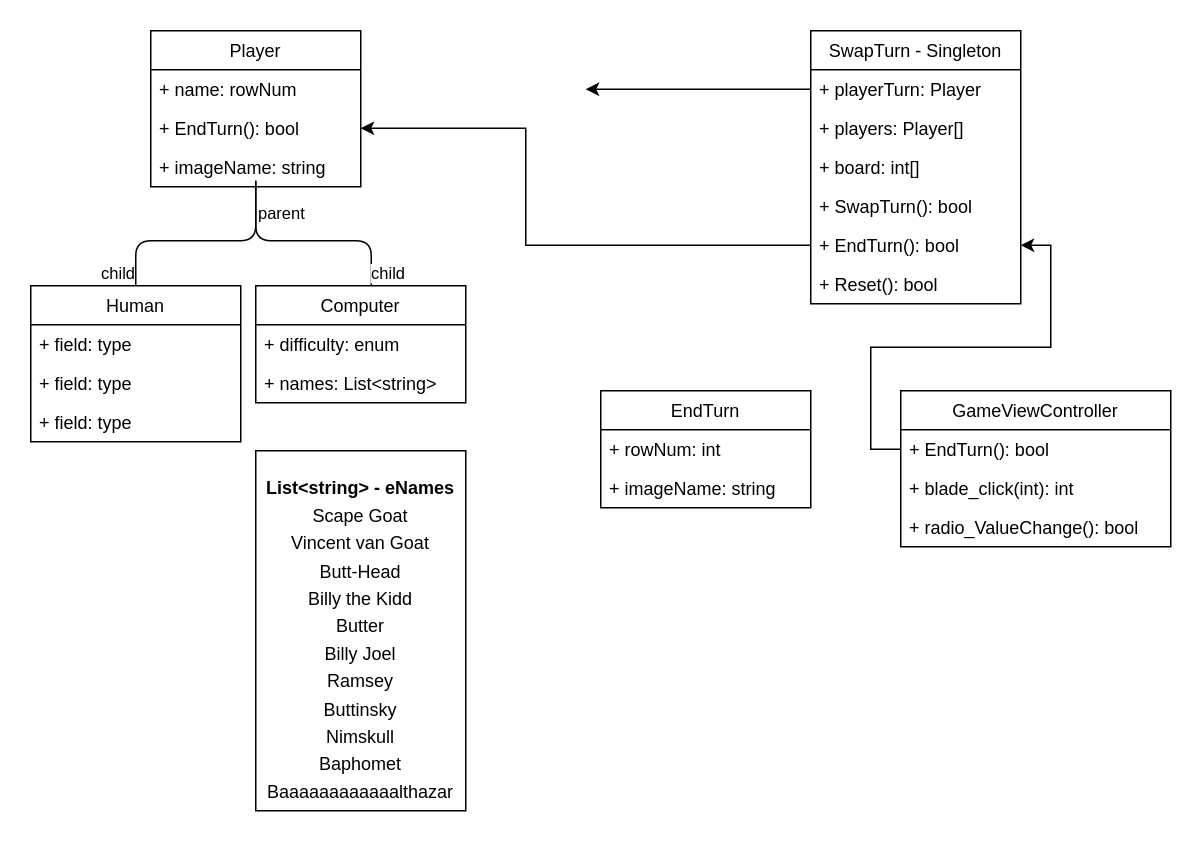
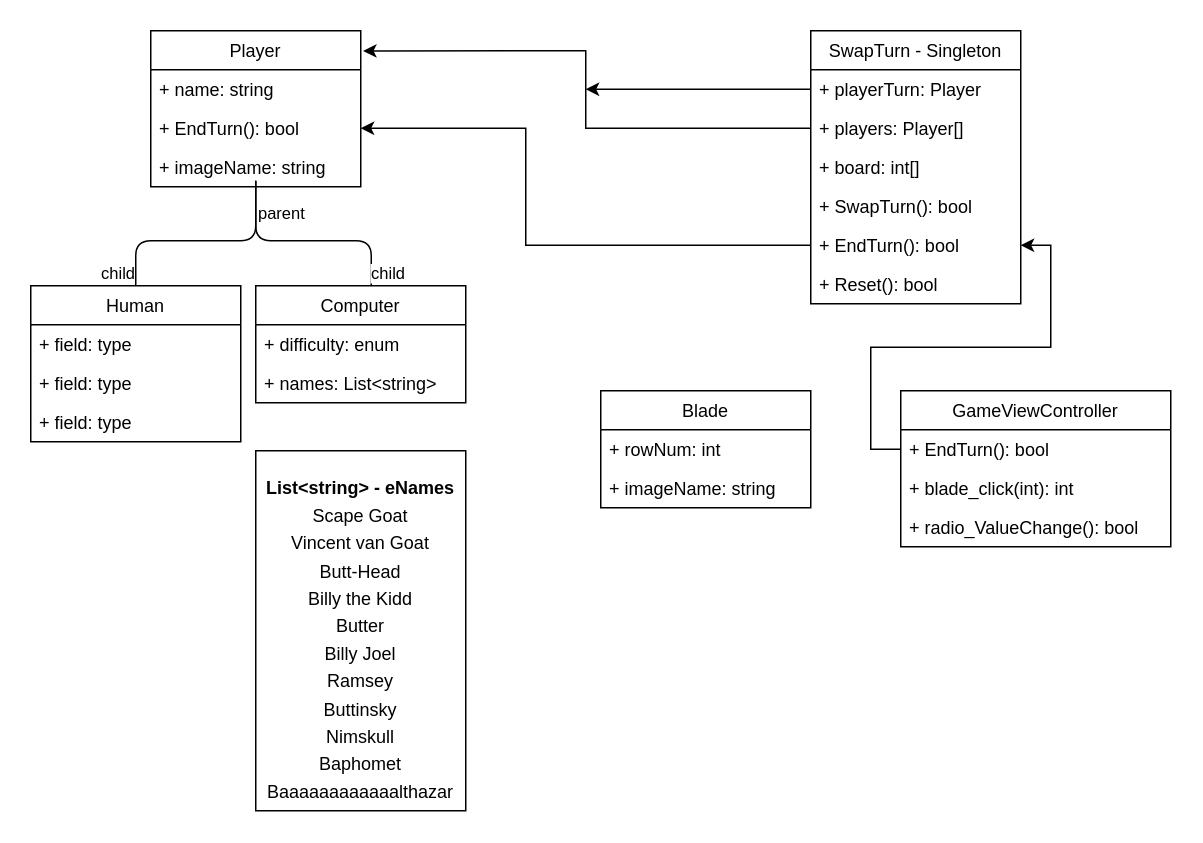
  <mxCell id="0" />
  <mxCell id="1" parent="0" />
  <mxCell id="2" value="Player" style="swimlane;fontStyle=0;childLayout=stackLayout;horizontal=1;startSize=26;fillColor=none;horizontalStack=0;resizeParent=1;resizeParentMax=0;resizeLast=0;collapsible=1;marginBottom=0;" parent="1" vertex="1"><mxGeometry x="100" y="20" width="140" height="104" as="geometry" /></mxCell>
- <mxCell id="3" value="+ name: rowNum" style="text;strokeColor=none;fillColor=none;align=left;verticalAlign=top;spacingLeft=4;spacingRight=4;overflow=hidden;rotatable=0;points=[[0,0.5],[1,0.5]];portConstraint=eastwest;" parent="2" vertex="1"><mxGeometry y="26" width="140" height="26" as="geometry" /></mxCell>
+ <mxCell id="3" value="+ name: string" style="text;strokeColor=none;fillColor=none;align=left;verticalAlign=top;spacingLeft=4;spacingRight=4;overflow=hidden;rotatable=0;points=[[0,0.5],[1,0.5]];portConstraint=eastwest;" parent="2" vertex="1"><mxGeometry y="26" width="140" height="26" as="geometry" /></mxCell>
  <mxCell id="4" value="+ EndTurn(): bool " style="text;strokeColor=none;fillColor=none;align=left;verticalAlign=top;spacingLeft=4;spacingRight=4;overflow=hidden;rotatable=0;points=[[0,0.5],[1,0.5]];portConstraint=eastwest;" parent="2" vertex="1"><mxGeometry y="52" width="140" height="26" as="geometry" /></mxCell>
  <mxCell id="5" value="+ imageName: string" style="text;strokeColor=none;fillColor=none;align=left;verticalAlign=top;spacingLeft=4;spacingRight=4;overflow=hidden;rotatable=0;points=[[0,0.5],[1,0.5]];portConstraint=eastwest;" parent="2" vertex="1"><mxGeometry y="78" width="140" height="26" as="geometry" /></mxCell>
  <mxCell id="6" value="Human" style="swimlane;fontStyle=0;childLayout=stackLayout;horizontal=1;startSize=26;fillColor=none;horizontalStack=0;resizeParent=1;resizeParentMax=0;resizeLast=0;collapsible=1;marginBottom=0;" parent="1" vertex="1"><mxGeometry x="20" y="190" width="140" height="104" as="geometry" /></mxCell>
  <mxCell id="7" value="+ field: type" style="text;strokeColor=none;fillColor=none;align=left;verticalAlign=top;spacingLeft=4;spacingRight=4;overflow=hidden;rotatable=0;points=[[0,0.5],[1,0.5]];portConstraint=eastwest;" parent="6" vertex="1"><mxGeometry y="26" width="140" height="26" as="geometry" /></mxCell>
  <mxCell id="8" value="+ field: type" style="text;strokeColor=none;fillColor=none;align=left;verticalAlign=top;spacingLeft=4;spacingRight=4;overflow=hidden;rotatable=0;points=[[0,0.5],[1,0.5]];portConstraint=eastwest;" parent="6" vertex="1"><mxGeometry y="52" width="140" height="26" as="geometry" /></mxCell>
  <mxCell id="9" value="+ field: type" style="text;strokeColor=none;fillColor=none;align=left;verticalAlign=top;spacingLeft=4;spacingRight=4;overflow=hidden;rotatable=0;points=[[0,0.5],[1,0.5]];portConstraint=eastwest;" parent="6" vertex="1"><mxGeometry y="78" width="140" height="26" as="geometry" /></mxCell>
  <mxCell id="10" value="Computer" style="swimlane;fontStyle=0;childLayout=stackLayout;horizontal=1;startSize=26;fillColor=none;horizontalStack=0;resizeParent=1;resizeParentMax=0;resizeLast=0;collapsible=1;marginBottom=0;" parent="1" vertex="1"><mxGeometry x="170" y="190" width="140" height="78" as="geometry" /></mxCell>
  <mxCell id="11" value="+ difficulty: enum" style="text;strokeColor=none;fillColor=none;align=left;verticalAlign=top;spacingLeft=4;spacingRight=4;overflow=hidden;rotatable=0;points=[[0,0.5],[1,0.5]];portConstraint=eastwest;" parent="10" vertex="1"><mxGeometry y="26" width="140" height="26" as="geometry" /></mxCell>
  <mxCell id="12" value="+ names: List&lt;string&gt;" style="text;strokeColor=none;fillColor=none;align=left;verticalAlign=top;spacingLeft=4;spacingRight=4;overflow=hidden;rotatable=0;points=[[0,0.5],[1,0.5]];portConstraint=eastwest;" parent="10" vertex="1"><mxGeometry y="52" width="140" height="26" as="geometry" /></mxCell>
  <mxCell id="13" value="" style="endArrow=none;html=1;edgeStyle=orthogonalEdgeStyle;" parent="1" target="10" edge="1"><mxGeometry relative="1" as="geometry"><mxPoint x="170" y="120" as="sourcePoint" /><mxPoint x="330" y="120" as="targetPoint" /><Array as="points"><mxPoint x="170" y="160" /><mxPoint x="247" y="160" /></Array></mxGeometry></mxCell>
  <mxCell id="14" value="child" style="edgeLabel;resizable=0;html=1;align=right;verticalAlign=bottom;" parent="13" connectable="0" vertex="1"><mxGeometry x="1" relative="1" as="geometry"><mxPoint x="23" as="offset" /></mxGeometry></mxCell>
  <mxCell id="15" value="" style="endArrow=none;html=1;edgeStyle=orthogonalEdgeStyle;entryX=0.5;entryY=0;entryDx=0;entryDy=0;" parent="1" target="6" edge="1"><mxGeometry relative="1" as="geometry"><mxPoint x="170" y="120" as="sourcePoint" /><mxPoint x="330" y="120" as="targetPoint" /><Array as="points"><mxPoint x="170" y="160" /><mxPoint x="90" y="160" /></Array></mxGeometry></mxCell>
  <mxCell id="16" value="parent" style="edgeLabel;resizable=0;html=1;align=left;verticalAlign=bottom;" parent="15" connectable="0" vertex="1"><mxGeometry x="-1" relative="1" as="geometry"><mxPoint y="30" as="offset" /></mxGeometry></mxCell>
  <mxCell id="17" value="child" style="edgeLabel;resizable=0;html=1;align=right;verticalAlign=bottom;" parent="15" connectable="0" vertex="1"><mxGeometry x="1" relative="1" as="geometry"><mxPoint as="offset" /></mxGeometry></mxCell>
  <mxCell id="18" value="&lt;p style=&quot;margin: 0px ; margin-top: 4px ; text-align: center&quot;&gt;&lt;br&gt;&lt;b&gt;List&amp;lt;string&amp;gt; - eNames&lt;/b&gt;&lt;/p&gt;&lt;p style=&quot;margin: 0px ; margin-top: 4px ; text-align: center&quot;&gt;Scape Goat&lt;/p&gt;&lt;p style=&quot;margin: 0px ; margin-top: 4px ; text-align: center&quot;&gt;Vincent van Goat&lt;/p&gt;&lt;p style=&quot;margin: 0px ; margin-top: 4px ; text-align: center&quot;&gt;Butt-Head&lt;/p&gt;&lt;p style=&quot;margin: 0px ; margin-top: 4px ; text-align: center&quot;&gt;Billy the Kidd&lt;/p&gt;&lt;p style=&quot;margin: 0px ; margin-top: 4px ; text-align: center&quot;&gt;Butter&lt;/p&gt;&lt;p style=&quot;margin: 0px ; margin-top: 4px ; text-align: center&quot;&gt;Billy Joel&lt;/p&gt;&lt;p style=&quot;margin: 0px ; margin-top: 4px ; text-align: center&quot;&gt;Ramsey&lt;/p&gt;&lt;p style=&quot;margin: 0px ; margin-top: 4px ; text-align: center&quot;&gt;Buttinsky&lt;/p&gt;&lt;p style=&quot;margin: 0px ; margin-top: 4px ; text-align: center&quot;&gt;Nimskull&lt;/p&gt;&lt;p style=&quot;margin: 0px ; margin-top: 4px ; text-align: center&quot;&gt;Baphomet&lt;/p&gt;&lt;p style=&quot;margin: 0px ; margin-top: 4px ; text-align: center&quot;&gt;Baaaaaaaaaaaalthazar&lt;/p&gt;&lt;p style=&quot;margin: 0px ; margin-top: 4px ; text-align: center&quot;&gt;&lt;br&gt;&lt;/p&gt;" style="verticalAlign=top;align=left;overflow=fill;fontSize=12;fontFamily=Helvetica;html=1;" parent="1" vertex="1"><mxGeometry x="170" y="300" width="140" height="240" as="geometry" /></mxCell>
  <mxCell id="19" value="SwapTurn - Singleton" style="swimlane;fontStyle=0;childLayout=stackLayout;horizontal=1;startSize=26;fillColor=none;horizontalStack=0;resizeParent=1;resizeParentMax=0;resizeLast=0;collapsible=1;marginBottom=0;" vertex="1" parent="1"><mxGeometry x="540" y="20" width="140" height="182" as="geometry" /></mxCell>
  <mxCell id="20" value="+ playerTurn: Player" style="text;strokeColor=none;fillColor=none;align=left;verticalAlign=top;spacingLeft=4;spacingRight=4;overflow=hidden;rotatable=0;points=[[0,0.5],[1,0.5]];portConstraint=eastwest;" vertex="1" parent="19"><mxGeometry y="26" width="140" height="26" as="geometry" /></mxCell>
  <mxCell id="21" value="+ players: Player[]" style="text;strokeColor=none;fillColor=none;align=left;verticalAlign=top;spacingLeft=4;spacingRight=4;overflow=hidden;rotatable=0;points=[[0,0.5],[1,0.5]];portConstraint=eastwest;" vertex="1" parent="19"><mxGeometry y="52" width="140" height="26" as="geometry" /></mxCell>
  <mxCell id="22" value="+ board: int[]" style="text;strokeColor=none;fillColor=none;align=left;verticalAlign=top;spacingLeft=4;spacingRight=4;overflow=hidden;rotatable=0;points=[[0,0.5],[1,0.5]];portConstraint=eastwest;" vertex="1" parent="19"><mxGeometry y="78" width="140" height="26" as="geometry" /></mxCell>
  <mxCell id="23" value="+ SwapTurn(): bool" style="text;strokeColor=none;fillColor=none;align=left;verticalAlign=top;spacingLeft=4;spacingRight=4;overflow=hidden;rotatable=0;points=[[0,0.5],[1,0.5]];portConstraint=eastwest;" vertex="1" parent="19"><mxGeometry y="104" width="140" height="26" as="geometry" /></mxCell>
  <mxCell id="24" value="+ EndTurn(): bool" style="text;strokeColor=none;fillColor=none;align=left;verticalAlign=top;spacingLeft=4;spacingRight=4;overflow=hidden;rotatable=0;points=[[0,0.5],[1,0.5]];portConstraint=eastwest;" vertex="1" parent="19"><mxGeometry y="130" width="140" height="26" as="geometry" /></mxCell>
  <mxCell id="25" value="+ Reset(): bool" style="text;strokeColor=none;fillColor=none;align=left;verticalAlign=top;spacingLeft=4;spacingRight=4;overflow=hidden;rotatable=0;points=[[0,0.5],[1,0.5]];portConstraint=eastwest;" vertex="1" parent="19"><mxGeometry y="156" width="140" height="26" as="geometry" /></mxCell>
+ <mxCell id="26" style="edgeStyle=orthogonalEdgeStyle;rounded=0;orthogonalLoop=1;jettySize=auto;html=1;entryX=1.011;entryY=0.129;entryDx=0;entryDy=0;entryPerimeter=0;" edge="1" parent="1" source="21" target="2"><mxGeometry relative="1" as="geometry" /></mxCell>
  <mxCell id="27" style="edgeStyle=orthogonalEdgeStyle;rounded=0;orthogonalLoop=1;jettySize=auto;html=1;" edge="1" parent="1" source="20"><mxGeometry relative="1" as="geometry"><mxPoint x="390" y="59" as="targetPoint" /></mxGeometry></mxCell>
- <mxCell id="28" value="EndTurn" style="swimlane;fontStyle=0;childLayout=stackLayout;horizontal=1;startSize=26;fillColor=none;horizontalStack=0;resizeParent=1;resizeParentMax=0;resizeLast=0;collapsible=1;marginBottom=0;" vertex="1" parent="1"><mxGeometry x="400" y="260" width="140" height="78" as="geometry" /></mxCell>
+ <mxCell id="28" value="Blade" style="swimlane;fontStyle=0;childLayout=stackLayout;horizontal=1;startSize=26;fillColor=none;horizontalStack=0;resizeParent=1;resizeParentMax=0;resizeLast=0;collapsible=1;marginBottom=0;" vertex="1" parent="1"><mxGeometry x="400" y="260" width="140" height="78" as="geometry" /></mxCell>
  <mxCell id="29" value="+ rowNum: int" style="text;strokeColor=none;fillColor=none;align=left;verticalAlign=top;spacingLeft=4;spacingRight=4;overflow=hidden;rotatable=0;points=[[0,0.5],[1,0.5]];portConstraint=eastwest;" vertex="1" parent="28"><mxGeometry y="26" width="140" height="26" as="geometry" /></mxCell>
  <mxCell id="30" value="+ imageName: string" style="text;strokeColor=none;fillColor=none;align=left;verticalAlign=top;spacingLeft=4;spacingRight=4;overflow=hidden;rotatable=0;points=[[0,0.5],[1,0.5]];portConstraint=eastwest;" vertex="1" parent="28"><mxGeometry y="52" width="140" height="26" as="geometry" /></mxCell>
  <mxCell id="31" value="GameViewController" style="swimlane;fontStyle=0;childLayout=stackLayout;horizontal=1;startSize=26;fillColor=none;horizontalStack=0;resizeParent=1;resizeParentMax=0;resizeLast=0;collapsible=1;marginBottom=0;" vertex="1" parent="1"><mxGeometry x="600" y="260" width="180" height="104" as="geometry" /></mxCell>
  <mxCell id="32" value="+ EndTurn(): bool" style="text;strokeColor=none;fillColor=none;align=left;verticalAlign=top;spacingLeft=4;spacingRight=4;overflow=hidden;rotatable=0;points=[[0,0.5],[1,0.5]];portConstraint=eastwest;" vertex="1" parent="31"><mxGeometry y="26" width="180" height="26" as="geometry" /></mxCell>
  <mxCell id="33" value="+ blade_click(int): int" style="text;strokeColor=none;fillColor=none;align=left;verticalAlign=top;spacingLeft=4;spacingRight=4;overflow=hidden;rotatable=0;points=[[0,0.5],[1,0.5]];portConstraint=eastwest;" vertex="1" parent="31"><mxGeometry y="52" width="180" height="26" as="geometry" /></mxCell>
  <mxCell id="34" value="+ radio_ValueChange(): bool" style="text;strokeColor=none;fillColor=none;align=left;verticalAlign=top;spacingLeft=4;spacingRight=4;overflow=hidden;rotatable=0;points=[[0,0.5],[1,0.5]];portConstraint=eastwest;" vertex="1" parent="31"><mxGeometry y="78" width="180" height="26" as="geometry" /></mxCell>
  <mxCell id="35" style="edgeStyle=orthogonalEdgeStyle;rounded=0;orthogonalLoop=1;jettySize=auto;html=1;entryX=1;entryY=0.5;entryDx=0;entryDy=0;" edge="1" parent="1" source="32" target="24"><mxGeometry relative="1" as="geometry" /></mxCell>
  <mxCell id="36" style="edgeStyle=orthogonalEdgeStyle;rounded=0;orthogonalLoop=1;jettySize=auto;html=1;entryX=1;entryY=0.5;entryDx=0;entryDy=0;" edge="1" parent="1" source="24" target="4"><mxGeometry relative="1" as="geometry"><mxPoint x="280" y="85" as="targetPoint" /><Array as="points"><mxPoint x="350" y="163" /><mxPoint x="350" y="85" /></Array></mxGeometry></mxCell>
